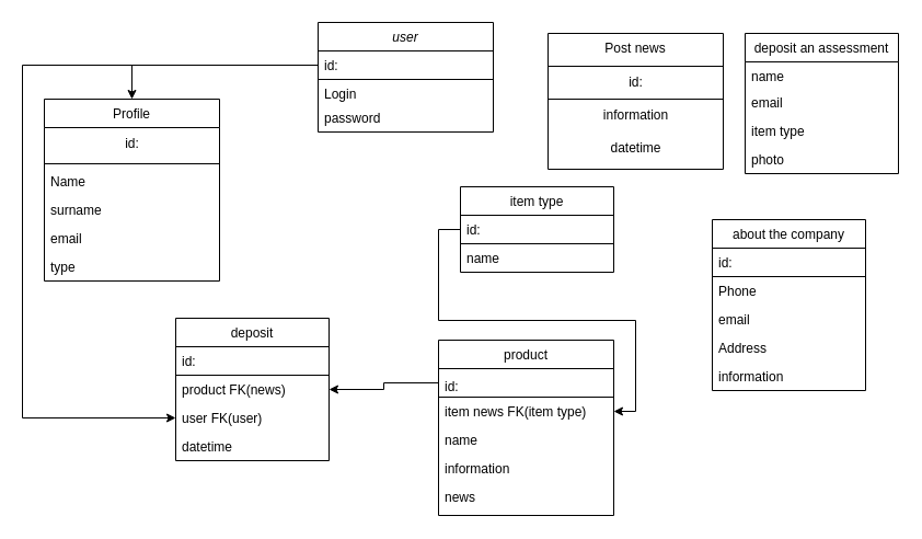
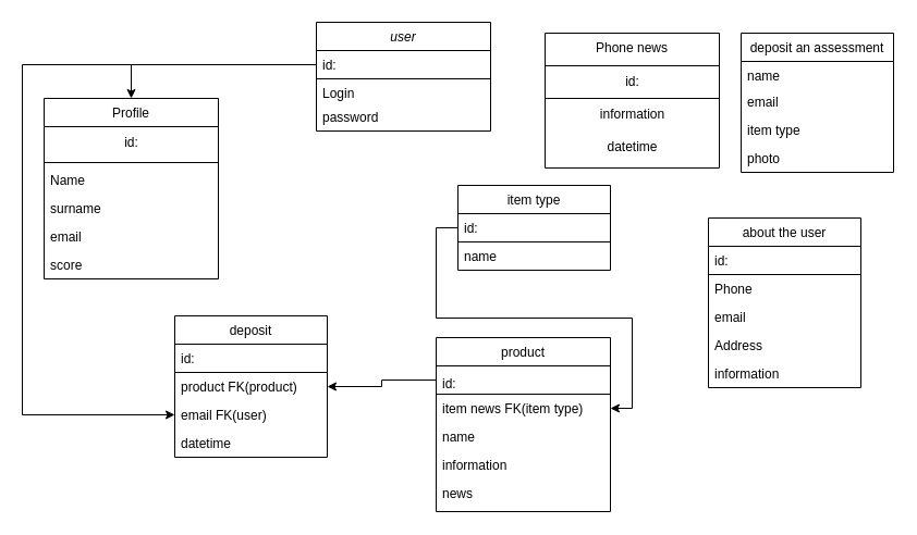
  <mxCell id="0" />
  <mxCell id="1" parent="0" />
  <mxCell id="2" value="user" style="swimlane;fontStyle=2;align=center;verticalAlign=top;childLayout=stackLayout;horizontal=1;startSize=26;horizontalStack=0;resizeParent=1;resizeLast=0;collapsible=1;marginBottom=0;rounded=0;shadow=0;strokeWidth=1;" vertex="1" parent="1"><mxGeometry x="290" y="20" width="160" height="100" as="geometry"><mxRectangle x="230" y="140" width="160" height="26" as="alternateBounds" /></mxGeometry></mxCell>
  <mxCell id="3" value="id:" style="text;align=left;verticalAlign=top;spacingLeft=4;spacingRight=4;overflow=hidden;rotatable=0;points=[[0,0.5],[1,0.5]];portConstraint=eastwest;rounded=0;shadow=0;html=0;strokeColor=default;" vertex="1" parent="2"><mxGeometry y="26" width="160" height="26" as="geometry" /></mxCell>
  <mxCell id="4" value="Login" style="text;align=left;verticalAlign=top;spacingLeft=4;spacingRight=4;overflow=hidden;rotatable=0;points=[[0,0.5],[1,0.5]];portConstraint=eastwest;" vertex="1" parent="2"><mxGeometry y="52" width="160" height="22" as="geometry" /></mxCell>
  <mxCell id="5" value="password" style="text;align=left;verticalAlign=top;spacingLeft=4;spacingRight=4;overflow=hidden;rotatable=0;points=[[0,0.5],[1,0.5]];portConstraint=eastwest;rounded=0;shadow=0;html=0;" vertex="1" parent="2"><mxGeometry y="74" width="160" height="26" as="geometry" /></mxCell>
  <mxCell id="6" value="Profile" style="swimlane;fontStyle=0;align=center;verticalAlign=top;childLayout=stackLayout;horizontal=1;startSize=26;horizontalStack=0;resizeParent=1;resizeLast=0;collapsible=1;marginBottom=0;rounded=0;shadow=0;strokeWidth=1;" vertex="1" parent="1"><mxGeometry x="40" y="90" width="160" height="166" as="geometry"><mxRectangle x="130" y="380" width="160" height="26" as="alternateBounds" /></mxGeometry></mxCell>
  <mxCell id="7" value="id:" style="text;html=1;align=center;verticalAlign=middle;resizable=0;points=[];autosize=1;strokeColor=none;fillColor=none;" vertex="1" parent="6"><mxGeometry y="26" width="160" height="30" as="geometry" /></mxCell>
  <mxCell id="8" value="" style="line;html=1;strokeWidth=1;align=left;verticalAlign=middle;spacingTop=-1;spacingLeft=3;spacingRight=3;rotatable=0;labelPosition=right;points=[];portConstraint=eastwest;" vertex="1" parent="6"><mxGeometry y="56" width="160" height="6" as="geometry" /></mxCell>
  <mxCell id="9" value="Name" style="text;align=left;verticalAlign=top;spacingLeft=4;spacingRight=4;overflow=hidden;rotatable=0;points=[[0,0.5],[1,0.5]];portConstraint=eastwest;rounded=0;shadow=0;html=0;" vertex="1" parent="6"><mxGeometry y="62" width="160" height="26" as="geometry" /></mxCell>
  <mxCell id="10" value="surname" style="text;align=left;verticalAlign=top;spacingLeft=4;spacingRight=4;overflow=hidden;rotatable=0;points=[[0,0.5],[1,0.5]];portConstraint=eastwest;rounded=0;shadow=0;html=0;" vertex="1" parent="6"><mxGeometry y="88" width="160" height="26" as="geometry" /></mxCell>
  <mxCell id="11" value="email" style="text;align=left;verticalAlign=top;spacingLeft=4;spacingRight=4;overflow=hidden;rotatable=0;points=[[0,0.5],[1,0.5]];portConstraint=eastwest;rounded=0;shadow=0;html=0;" vertex="1" parent="6"><mxGeometry y="114" width="160" height="26" as="geometry" /></mxCell>
- <mxCell id="12" value="type" style="text;align=left;verticalAlign=top;spacingLeft=4;spacingRight=4;overflow=hidden;rotatable=0;points=[[0,0.5],[1,0.5]];portConstraint=eastwest;rounded=0;shadow=0;html=0;" vertex="1" parent="6"><mxGeometry y="140" width="160" height="26" as="geometry" /></mxCell>
- <mxCell id="13" value="Post news" style="swimlane;fontStyle=0;align=center;verticalAlign=top;childLayout=stackLayout;horizontal=1;startSize=30;horizontalStack=0;resizeParent=1;resizeLast=0;collapsible=1;marginBottom=0;rounded=0;shadow=0;strokeWidth=1;" vertex="1" parent="1"><mxGeometry x="500" y="30" width="160" height="124" as="geometry"><mxRectangle x="340" y="380" width="170" height="26" as="alternateBounds" /></mxGeometry></mxCell>
+ <mxCell id="12" value="score" style="text;align=left;verticalAlign=top;spacingLeft=4;spacingRight=4;overflow=hidden;rotatable=0;points=[[0,0.5],[1,0.5]];portConstraint=eastwest;rounded=0;shadow=0;html=0;" vertex="1" parent="6"><mxGeometry y="140" width="160" height="26" as="geometry" /></mxCell>
+ <mxCell id="13" value="Phone news" style="swimlane;fontStyle=0;align=center;verticalAlign=top;childLayout=stackLayout;horizontal=1;startSize=30;horizontalStack=0;resizeParent=1;resizeLast=0;collapsible=1;marginBottom=0;rounded=0;shadow=0;strokeWidth=1;" vertex="1" parent="1"><mxGeometry x="500" y="30" width="160" height="124" as="geometry"><mxRectangle x="340" y="380" width="170" height="26" as="alternateBounds" /></mxGeometry></mxCell>
  <mxCell id="14" value="id:" style="text;html=1;align=center;verticalAlign=middle;resizable=0;points=[];autosize=1;strokeColor=default;fillColor=none;" vertex="1" parent="13"><mxGeometry y="30" width="160" height="30" as="geometry" /></mxCell>
  <mxCell id="15" value="information" style="text;html=1;align=center;verticalAlign=middle;resizable=0;points=[];autosize=1;strokeColor=none;fillColor=none;" vertex="1" parent="13"><mxGeometry y="60" width="160" height="30" as="geometry" /></mxCell>
  <mxCell id="16" value="datetime" style="text;html=1;align=center;verticalAlign=middle;resizable=0;points=[];autosize=1;strokeColor=none;fillColor=none;" vertex="1" parent="13"><mxGeometry y="90" width="160" height="30" as="geometry" /></mxCell>
  <mxCell id="17" value="product" style="swimlane;fontStyle=0;align=center;verticalAlign=top;childLayout=stackLayout;horizontal=1;startSize=26;horizontalStack=0;resizeParent=1;resizeLast=0;collapsible=1;marginBottom=0;rounded=0;shadow=0;strokeWidth=1;" vertex="1" parent="1"><mxGeometry x="400" y="310" width="160" height="160" as="geometry"><mxRectangle x="508" y="120" width="160" height="26" as="alternateBounds" /></mxGeometry></mxCell>
  <mxCell id="18" value="id:" style="text;align=left;verticalAlign=bottom;spacingLeft=4;spacingRight=4;overflow=hidden;rotatable=0;points=[[0,0.5],[1,0.5]];portConstraint=eastwest;rounded=0;shadow=0;html=0;strokeColor=default;" vertex="1" parent="17"><mxGeometry y="26" width="160" height="26" as="geometry" /></mxCell>
  <mxCell id="19" value="item news FK(item type)" style="text;align=left;verticalAlign=top;spacingLeft=4;spacingRight=4;overflow=hidden;rotatable=0;points=[[0,0.5],[1,0.5]];portConstraint=eastwest;" vertex="1" parent="17"><mxGeometry y="52" width="160" height="26" as="geometry" /></mxCell>
  <mxCell id="20" value="name" style="text;align=left;verticalAlign=top;spacingLeft=4;spacingRight=4;overflow=hidden;rotatable=0;points=[[0,0.5],[1,0.5]];portConstraint=eastwest;rounded=0;shadow=0;html=0;" vertex="1" parent="17"><mxGeometry y="78" width="160" height="26" as="geometry" /></mxCell>
  <mxCell id="21" value="information" style="text;align=left;verticalAlign=top;spacingLeft=4;spacingRight=4;overflow=hidden;rotatable=0;points=[[0,0.5],[1,0.5]];portConstraint=eastwest;rounded=0;shadow=0;html=0;" vertex="1" parent="17"><mxGeometry y="104" width="160" height="26" as="geometry" /></mxCell>
  <mxCell id="22" value="news" style="text;align=left;verticalAlign=top;spacingLeft=4;spacingRight=4;overflow=hidden;rotatable=0;points=[[0,0.5],[1,0.5]];portConstraint=eastwest;rounded=0;shadow=0;html=0;" vertex="1" parent="17"><mxGeometry y="130" width="160" height="26" as="geometry" /></mxCell>
  <mxCell id="23" style="edgeStyle=orthogonalEdgeStyle;rounded=0;orthogonalLoop=1;jettySize=auto;html=1;entryX=0.5;entryY=0;entryDx=0;entryDy=0;fontFamily=Helvetica;fontSize=12;" edge="1" parent="1" source="3" target="6"><mxGeometry relative="1" as="geometry" /></mxCell>
  <mxCell id="24" value="deposit an assessment" style="swimlane;fontStyle=0;childLayout=stackLayout;horizontal=1;startSize=26;fillColor=none;horizontalStack=0;resizeParent=1;resizeParentMax=0;resizeLast=0;collapsible=1;marginBottom=0;fontFamily=Helvetica;fontSize=12;strokeColor=default;" vertex="1" parent="1"><mxGeometry x="680" y="30" width="140" height="128" as="geometry" /></mxCell>
  <mxCell id="25" value="name" style="text;strokeColor=none;fillColor=none;align=left;verticalAlign=top;spacingLeft=4;spacingRight=4;overflow=hidden;rotatable=0;points=[[0,0.5],[1,0.5]];portConstraint=eastwest;fontFamily=Helvetica;fontSize=12;" vertex="1" parent="24"><mxGeometry y="26" width="140" height="24" as="geometry" /></mxCell>
  <mxCell id="26" value="email" style="text;strokeColor=none;fillColor=none;align=left;verticalAlign=top;spacingLeft=4;spacingRight=4;overflow=hidden;rotatable=0;points=[[0,0.5],[1,0.5]];portConstraint=eastwest;fontFamily=Helvetica;fontSize=12;" vertex="1" parent="24"><mxGeometry y="50" width="140" height="26" as="geometry" /></mxCell>
  <mxCell id="27" value="item type" style="text;strokeColor=none;fillColor=none;align=left;verticalAlign=top;spacingLeft=4;spacingRight=4;overflow=hidden;rotatable=0;points=[[0,0.5],[1,0.5]];portConstraint=eastwest;fontFamily=Helvetica;fontSize=12;" vertex="1" parent="24"><mxGeometry y="76" width="140" height="26" as="geometry" /></mxCell>
  <mxCell id="28" value="photo" style="text;strokeColor=none;fillColor=none;align=left;verticalAlign=top;spacingLeft=4;spacingRight=4;overflow=hidden;rotatable=0;points=[[0,0.5],[1,0.5]];portConstraint=eastwest;fontFamily=Helvetica;fontSize=12;" vertex="1" parent="24"><mxGeometry y="102" width="140" height="26" as="geometry" /></mxCell>
  <mxCell id="29" value="item type" style="swimlane;fontStyle=0;childLayout=stackLayout;horizontal=1;startSize=26;fillColor=none;horizontalStack=0;resizeParent=1;resizeParentMax=0;resizeLast=0;collapsible=1;marginBottom=0;fontFamily=Helvetica;fontSize=12;strokeColor=default;" vertex="1" parent="1"><mxGeometry x="420" y="170" width="140" height="78" as="geometry" /></mxCell>
  <mxCell id="30" value="id:" style="text;strokeColor=default;fillColor=none;align=left;verticalAlign=top;spacingLeft=4;spacingRight=4;overflow=hidden;rotatable=0;points=[[0,0.5],[1,0.5]];portConstraint=eastwest;fontFamily=Helvetica;fontSize=12;" vertex="1" parent="29"><mxGeometry y="26" width="140" height="26" as="geometry" /></mxCell>
  <mxCell id="31" value="name" style="text;strokeColor=none;fillColor=none;align=left;verticalAlign=top;spacingLeft=4;spacingRight=4;overflow=hidden;rotatable=0;points=[[0,0.5],[1,0.5]];portConstraint=eastwest;fontFamily=Helvetica;fontSize=12;" vertex="1" parent="29"><mxGeometry y="52" width="140" height="26" as="geometry" /></mxCell>
  <mxCell id="32" style="edgeStyle=orthogonalEdgeStyle;rounded=0;orthogonalLoop=1;jettySize=auto;html=1;entryX=1;entryY=0.5;entryDx=0;entryDy=0;fontFamily=Helvetica;fontSize=12;" edge="1" parent="1" source="30" target="19"><mxGeometry relative="1" as="geometry" /></mxCell>
  <mxCell id="33" value="deposit" style="swimlane;fontStyle=0;childLayout=stackLayout;horizontal=1;startSize=26;fillColor=none;horizontalStack=0;resizeParent=1;resizeParentMax=0;resizeLast=0;collapsible=1;marginBottom=0;fontFamily=Helvetica;fontSize=12;strokeColor=default;" vertex="1" parent="1"><mxGeometry x="160" y="290" width="140" height="130" as="geometry" /></mxCell>
  <mxCell id="34" value="id:" style="text;strokeColor=default;fillColor=none;align=left;verticalAlign=top;spacingLeft=4;spacingRight=4;overflow=hidden;rotatable=0;points=[[0,0.5],[1,0.5]];portConstraint=eastwest;fontFamily=Helvetica;fontSize=12;" vertex="1" parent="33"><mxGeometry y="26" width="140" height="26" as="geometry" /></mxCell>
- <mxCell id="35" value="product FK(news)" style="text;strokeColor=none;fillColor=none;align=left;verticalAlign=top;spacingLeft=4;spacingRight=4;overflow=hidden;rotatable=0;points=[[0,0.5],[1,0.5]];portConstraint=eastwest;fontFamily=Helvetica;fontSize=12;" vertex="1" parent="33"><mxGeometry y="52" width="140" height="26" as="geometry" /></mxCell>
- <mxCell id="36" value="user FK(user)" style="text;strokeColor=none;fillColor=none;align=left;verticalAlign=top;spacingLeft=4;spacingRight=4;overflow=hidden;rotatable=0;points=[[0,0.5],[1,0.5]];portConstraint=eastwest;fontFamily=Helvetica;fontSize=12;" vertex="1" parent="33"><mxGeometry y="78" width="140" height="26" as="geometry" /></mxCell>
+ <mxCell id="35" value="product FK(product)" style="text;strokeColor=none;fillColor=none;align=left;verticalAlign=top;spacingLeft=4;spacingRight=4;overflow=hidden;rotatable=0;points=[[0,0.5],[1,0.5]];portConstraint=eastwest;fontFamily=Helvetica;fontSize=12;" vertex="1" parent="33"><mxGeometry y="52" width="140" height="26" as="geometry" /></mxCell>
+ <mxCell id="36" value="email FK(user)" style="text;strokeColor=none;fillColor=none;align=left;verticalAlign=top;spacingLeft=4;spacingRight=4;overflow=hidden;rotatable=0;points=[[0,0.5],[1,0.5]];portConstraint=eastwest;fontFamily=Helvetica;fontSize=12;" vertex="1" parent="33"><mxGeometry y="78" width="140" height="26" as="geometry" /></mxCell>
  <mxCell id="37" value="datetime" style="text;strokeColor=none;fillColor=none;align=left;verticalAlign=top;spacingLeft=4;spacingRight=4;overflow=hidden;rotatable=0;points=[[0,0.5],[1,0.5]];portConstraint=eastwest;fontFamily=Helvetica;fontSize=12;" vertex="1" parent="33"><mxGeometry y="104" width="140" height="26" as="geometry" /></mxCell>
  <mxCell id="38" style="edgeStyle=orthogonalEdgeStyle;rounded=0;orthogonalLoop=1;jettySize=auto;html=1;entryX=0;entryY=0.5;entryDx=0;entryDy=0;fontFamily=Helvetica;fontSize=12;" edge="1" parent="1" source="3" target="36"><mxGeometry relative="1" as="geometry"><Array as="points"><mxPoint x="20" y="59" /><mxPoint x="20" y="381" /></Array></mxGeometry></mxCell>
  <mxCell id="39" value="" style="edgeStyle=orthogonalEdgeStyle;rounded=0;orthogonalLoop=1;jettySize=auto;html=1;fontFamily=Helvetica;fontSize=12;entryX=1;entryY=0.5;entryDx=0;entryDy=0;" edge="1" parent="1" source="18" target="35"><mxGeometry relative="1" as="geometry" /></mxCell>
- <mxCell id="40" value="about the company" style="swimlane;fontStyle=0;childLayout=stackLayout;horizontal=1;startSize=26;fillColor=none;horizontalStack=0;resizeParent=1;resizeParentMax=0;resizeLast=0;collapsible=1;marginBottom=0;fontFamily=Helvetica;fontSize=12;strokeColor=default;" vertex="1" parent="1"><mxGeometry x="650" y="200" width="140" height="156" as="geometry" /></mxCell>
+ <mxCell id="40" value="about the user" style="swimlane;fontStyle=0;childLayout=stackLayout;horizontal=1;startSize=26;fillColor=none;horizontalStack=0;resizeParent=1;resizeParentMax=0;resizeLast=0;collapsible=1;marginBottom=0;fontFamily=Helvetica;fontSize=12;strokeColor=default;" vertex="1" parent="1"><mxGeometry x="650" y="200" width="140" height="156" as="geometry" /></mxCell>
  <mxCell id="41" value="id:" style="text;strokeColor=default;fillColor=none;align=left;verticalAlign=top;spacingLeft=4;spacingRight=4;overflow=hidden;rotatable=0;points=[[0,0.5],[1,0.5]];portConstraint=eastwest;fontFamily=Helvetica;fontSize=12;" vertex="1" parent="40"><mxGeometry y="26" width="140" height="26" as="geometry" /></mxCell>
  <mxCell id="42" value="Phone" style="text;strokeColor=none;fillColor=none;align=left;verticalAlign=top;spacingLeft=4;spacingRight=4;overflow=hidden;rotatable=0;points=[[0,0.5],[1,0.5]];portConstraint=eastwest;fontFamily=Helvetica;fontSize=12;" vertex="1" parent="40"><mxGeometry y="52" width="140" height="26" as="geometry" /></mxCell>
  <mxCell id="43" value="email" style="text;strokeColor=none;fillColor=none;align=left;verticalAlign=top;spacingLeft=4;spacingRight=4;overflow=hidden;rotatable=0;points=[[0,0.5],[1,0.5]];portConstraint=eastwest;fontFamily=Helvetica;fontSize=12;" vertex="1" parent="40"><mxGeometry y="78" width="140" height="26" as="geometry" /></mxCell>
  <mxCell id="44" value="Address" style="text;strokeColor=none;fillColor=none;align=left;verticalAlign=top;spacingLeft=4;spacingRight=4;overflow=hidden;rotatable=0;points=[[0,0.5],[1,0.5]];portConstraint=eastwest;fontFamily=Helvetica;fontSize=12;" vertex="1" parent="40"><mxGeometry y="104" width="140" height="26" as="geometry" /></mxCell>
  <mxCell id="45" value="information" style="text;strokeColor=none;fillColor=none;align=left;verticalAlign=top;spacingLeft=4;spacingRight=4;overflow=hidden;rotatable=0;points=[[0,0.5],[1,0.5]];portConstraint=eastwest;fontFamily=Helvetica;fontSize=12;" vertex="1" parent="40"><mxGeometry y="130" width="140" height="26" as="geometry" /></mxCell>
